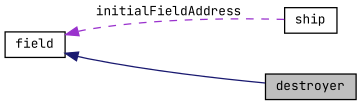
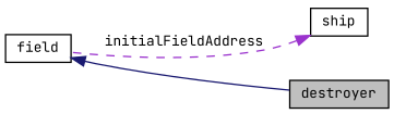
  digraph {
    fontname="JetBrains Mono"
    rankdir=LR
    node [color=black fillcolor=white fontname="JetBrains Mono" fontsize=10 shape=record style=filled]
    edge [dir=back fontname="JetBrains Mono" fontsize=10 labelfontname=Helvetica labelfontsize=10]
    n1 [fillcolor=grey75 fontcolor=black height=0.2 label=destroyer width=0.4]
    n2 [height=0.2 label=ship width=0.4]
    n3 [height=0.2 label=field width=0.4]
    n3 -> n1 [color=midnightblue style=solid]
-   n3 -> n2 [color=darkorchid3 label=" initialFieldAddress" style=dashed]
+   n2 -> n3 [color=darkorchid3 label=" initialFieldAddress" style=dashed]
  }
